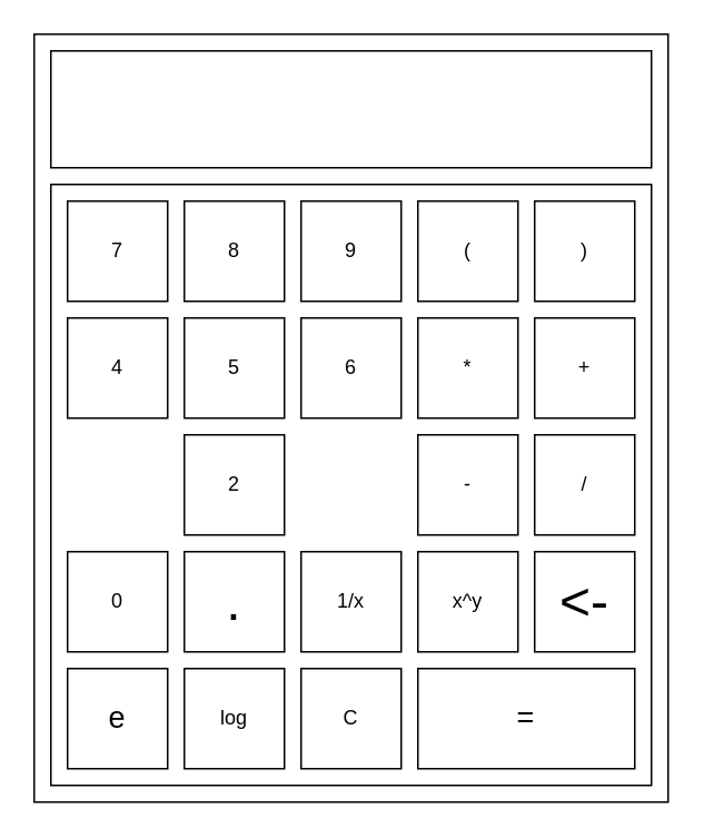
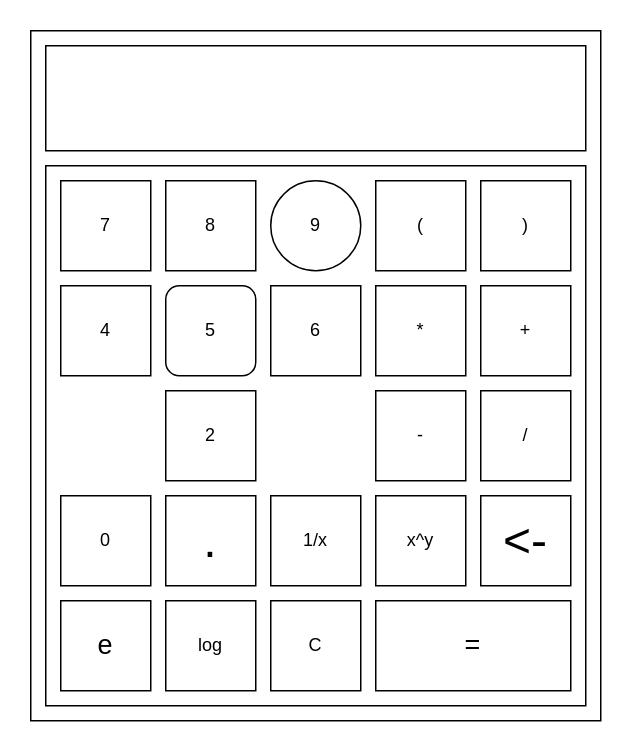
  <mxCell id="0" />
  <mxCell id="1" parent="0" />
  <mxCell id="2" value="" style="rounded=0;whiteSpace=wrap;html=1;" vertex="1" parent="1"><mxGeometry x="20" y="20" width="380" height="460" as="geometry" /></mxCell>
  <mxCell id="3" style="edgeStyle=orthogonalEdgeStyle;rounded=0;orthogonalLoop=1;jettySize=auto;html=1;exitX=0.5;exitY=1;exitDx=0;exitDy=0;" edge="1" parent="1" source="2" target="2"><mxGeometry relative="1" as="geometry" /></mxCell>
  <mxCell id="4" value="" style="rounded=0;whiteSpace=wrap;html=1;align=right;" vertex="1" parent="1"><mxGeometry x="30" y="30" width="360" height="70" as="geometry" /></mxCell>
  <mxCell id="5" value="" style="rounded=0;whiteSpace=wrap;html=1;" vertex="1" parent="1"><mxGeometry x="30" y="110" width="360" height="360" as="geometry" /></mxCell>
  <mxCell id="6" value="7" style="whiteSpace=wrap;html=1;aspect=fixed;" vertex="1" parent="1"><mxGeometry x="40" y="120" width="60" height="60" as="geometry" /></mxCell>
  <mxCell id="7" value="8" style="whiteSpace=wrap;html=1;aspect=fixed;" vertex="1" parent="1"><mxGeometry x="110" y="120" width="60" height="60" as="geometry" /></mxCell>
- <mxCell id="8" value="9" style="whiteSpace=wrap;html=1;aspect=fixed;" vertex="1" parent="1"><mxGeometry x="180" y="120" width="60" height="60" as="geometry" /></mxCell>
+ <mxCell id="8" value="9" style="ellipse;whiteSpace=wrap;html=1;aspect=fixed;" vertex="1" parent="1"><mxGeometry x="180" y="120" width="60" height="60" as="geometry" /></mxCell>
  <mxCell id="9" value="4" style="whiteSpace=wrap;html=1;aspect=fixed;" vertex="1" parent="1"><mxGeometry x="40" y="190" width="60" height="60" as="geometry" /></mxCell>
- <mxCell id="10" value="5" style="whiteSpace=wrap;html=1;aspect=fixed;" vertex="1" parent="1"><mxGeometry x="110" y="190" width="60" height="60" as="geometry" /></mxCell>
+ <mxCell id="10" value="5" style="whiteSpace=wrap;html=1;aspect=fixed;rounded=1;" vertex="1" parent="1"><mxGeometry x="110" y="190" width="60" height="60" as="geometry" /></mxCell>
  <mxCell id="11" value="6" style="whiteSpace=wrap;html=1;aspect=fixed;" vertex="1" parent="1"><mxGeometry x="180" y="190" width="60" height="60" as="geometry" /></mxCell>
  <mxCell id="12" value="2" style="whiteSpace=wrap;html=1;aspect=fixed;" vertex="1" parent="1"><mxGeometry x="110" y="260" width="60" height="60" as="geometry" /></mxCell>
  <mxCell id="13" value="/" style="whiteSpace=wrap;html=1;aspect=fixed;" vertex="1" parent="1"><mxGeometry x="320" y="260" width="60" height="60" as="geometry" /></mxCell>
  <mxCell id="14" value="0" style="whiteSpace=wrap;html=1;aspect=fixed;" vertex="1" parent="1"><mxGeometry x="40" y="330" width="60" height="60" as="geometry" /></mxCell>
  <mxCell id="15" value="*" style="whiteSpace=wrap;html=1;aspect=fixed;" vertex="1" parent="1"><mxGeometry x="250" y="190" width="60" height="60" as="geometry" /></mxCell>
  <mxCell id="16" value="-" style="whiteSpace=wrap;html=1;aspect=fixed;" vertex="1" parent="1"><mxGeometry x="250" y="260" width="60" height="60" as="geometry" /></mxCell>
  <mxCell id="17" value="log" style="whiteSpace=wrap;html=1;aspect=fixed;" vertex="1" parent="1"><mxGeometry x="110" y="400" width="60" height="60" as="geometry" /></mxCell>
  <mxCell id="18" value="+" style="whiteSpace=wrap;html=1;aspect=fixed;" vertex="1" parent="1"><mxGeometry x="320" y="190" width="60" height="60" as="geometry" /></mxCell>
  <mxCell id="19" value="&lt;font style=&quot;font-size: 32px;&quot;&gt;&amp;lt;-&lt;/font&gt;" style="rounded=0;whiteSpace=wrap;html=1;" vertex="1" parent="1"><mxGeometry x="320" y="330" width="60" height="60" as="geometry" /></mxCell>
  <mxCell id="20" value="&lt;font style=&quot;font-size: 18px;&quot;&gt;=&lt;/font&gt;" style="rounded=0;whiteSpace=wrap;html=1;" vertex="1" parent="1"><mxGeometry x="250" y="400" width="130" height="60" as="geometry" /></mxCell>
  <mxCell id="21" value="C" style="rounded=0;whiteSpace=wrap;html=1;" vertex="1" parent="1"><mxGeometry x="180" y="400" width="60" height="60" as="geometry" /></mxCell>
  <mxCell id="22" value="&lt;font style=&quot;font-size: 18px;&quot;&gt;e&lt;/font&gt;" style="whiteSpace=wrap;html=1;aspect=fixed;" vertex="1" parent="1"><mxGeometry x="40" y="400" width="60" height="60" as="geometry" /></mxCell>
  <mxCell id="23" value="x^y" style="whiteSpace=wrap;html=1;aspect=fixed;" vertex="1" parent="1"><mxGeometry x="250" y="330" width="60" height="60" as="geometry" /></mxCell>
  <mxCell id="24" value="1/x" style="rounded=0;whiteSpace=wrap;html=1;" vertex="1" parent="1"><mxGeometry x="180" y="330" width="60" height="60" as="geometry" /></mxCell>
  <mxCell id="25" value="(" style="whiteSpace=wrap;html=1;aspect=fixed;" vertex="1" parent="1"><mxGeometry x="250" y="120" width="60" height="60" as="geometry" /></mxCell>
  <mxCell id="26" value=")" style="whiteSpace=wrap;html=1;aspect=fixed;" vertex="1" parent="1"><mxGeometry x="320" y="120" width="60" height="60" as="geometry" /></mxCell>
  <mxCell id="27" value="&lt;font style=&quot;font-size: 32px;&quot;&gt;.&lt;/font&gt;" style="whiteSpace=wrap;html=1;aspect=fixed;" vertex="1" parent="1"><mxGeometry x="110" y="330" width="60" height="60" as="geometry" /></mxCell>
